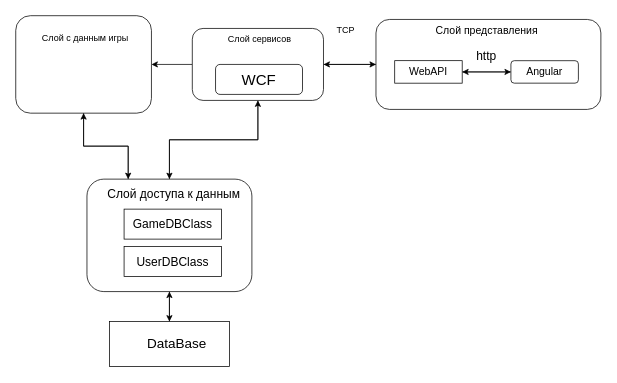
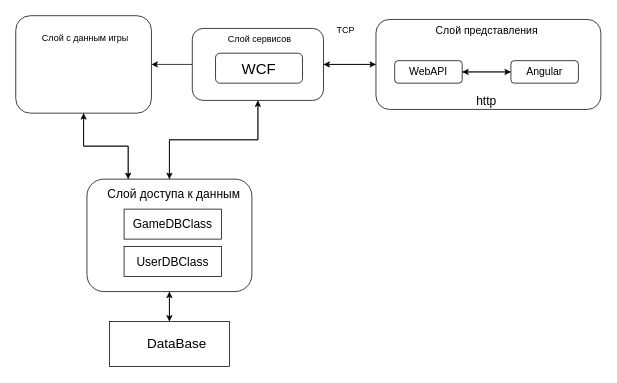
  <mxCell id="0" />
  <mxCell id="1" parent="0" />
  <mxCell id="2" style="edgeStyle=orthogonalEdgeStyle;rounded=0;orthogonalLoop=1;jettySize=auto;html=1;exitX=0;exitY=0.5;exitDx=0;exitDy=0;entryX=1;entryY=0.5;entryDx=0;entryDy=0;" edge="1" parent="1" source="3" target="9"><mxGeometry relative="1" as="geometry" /></mxCell>
  <mxCell id="3" value="" style="rounded=1;whiteSpace=wrap;html=1;" vertex="1" parent="1"><mxGeometry x="501" y="25" width="300" height="120" as="geometry" /></mxCell>
  <mxCell id="4" value="&lt;font style=&quot;font-size: 14px&quot;&gt;Слой представления&lt;/font&gt;" style="text;html=1;strokeColor=none;fillColor=none;align=center;verticalAlign=middle;whiteSpace=wrap;rounded=0;" vertex="1" parent="1"><mxGeometry x="548.5" y="29.5" width="200" height="20" as="geometry" /></mxCell>
- <mxCell id="5" value="&lt;font style=&quot;font-size: 16px&quot;&gt;http&lt;/font&gt;" style="text;html=1;strokeColor=none;fillColor=none;align=center;verticalAlign=middle;whiteSpace=wrap;rounded=0;" vertex="1" parent="1"><mxGeometry x="626" y="63" width="45" height="20" as="geometry" /></mxCell>
+ <mxCell id="5" value="&lt;font style=&quot;font-size: 16px&quot;&gt;http&lt;/font&gt;" style="text;html=1;strokeColor=none;fillColor=none;align=center;verticalAlign=middle;whiteSpace=wrap;rounded=0;" vertex="1" parent="1"><mxGeometry x="626" y="123" width="45" height="20" as="geometry" /></mxCell>
  <mxCell id="6" style="edgeStyle=orthogonalEdgeStyle;rounded=0;orthogonalLoop=1;jettySize=auto;html=1;exitX=1;exitY=0.5;exitDx=0;exitDy=0;entryX=0;entryY=0.5;entryDx=0;entryDy=0;" edge="1" parent="1" source="9" target="3"><mxGeometry relative="1" as="geometry" /></mxCell>
  <mxCell id="7" style="edgeStyle=orthogonalEdgeStyle;rounded=0;orthogonalLoop=1;jettySize=auto;html=1;exitX=0;exitY=0.5;exitDx=0;exitDy=0;entryX=1;entryY=0.5;entryDx=0;entryDy=0;" edge="1" parent="1" source="9" target="24"><mxGeometry relative="1" as="geometry" /></mxCell>
  <mxCell id="8" style="edgeStyle=orthogonalEdgeStyle;rounded=0;orthogonalLoop=1;jettySize=auto;html=1;exitX=0.5;exitY=1;exitDx=0;exitDy=0;" edge="1" parent="1" source="9" target="15"><mxGeometry relative="1" as="geometry" /></mxCell>
  <mxCell id="9" value="" style="rounded=1;whiteSpace=wrap;html=1;" vertex="1" parent="1"><mxGeometry x="256" y="37" width="175" height="96" as="geometry" /></mxCell>
  <mxCell id="10" value="Слой сервисов" style="text;html=1;strokeColor=none;fillColor=none;align=center;verticalAlign=middle;whiteSpace=wrap;rounded=0;" vertex="1" parent="1"><mxGeometry x="281" y="41" width="130" height="20" as="geometry" /></mxCell>
- <mxCell id="11" value="&lt;font style=&quot;font-size: 20px&quot;&gt;WCF&lt;/font&gt;" style="rounded=1;whiteSpace=wrap;html=1;" vertex="1" parent="1"><mxGeometry x="287" y="85" width="116" height="40" as="geometry" /></mxCell>
+ <mxCell id="11" value="&lt;font style=&quot;font-size: 20px&quot;&gt;WCF&lt;/font&gt;" style="rounded=1;whiteSpace=wrap;html=1;" vertex="1" parent="1"><mxGeometry x="287" y="70" width="116" height="40" as="geometry" /></mxCell>
  <mxCell id="12" style="edgeStyle=orthogonalEdgeStyle;rounded=0;orthogonalLoop=1;jettySize=auto;html=1;entryX=0.5;entryY=0;entryDx=0;entryDy=0;" edge="1" parent="1" source="15" target="20"><mxGeometry relative="1" as="geometry" /></mxCell>
  <mxCell id="13" style="edgeStyle=orthogonalEdgeStyle;rounded=0;orthogonalLoop=1;jettySize=auto;html=1;exitX=0.5;exitY=0;exitDx=0;exitDy=0;entryX=0.5;entryY=1;entryDx=0;entryDy=0;" edge="1" parent="1" source="15" target="9"><mxGeometry relative="1" as="geometry" /></mxCell>
  <mxCell id="14" style="edgeStyle=orthogonalEdgeStyle;rounded=0;orthogonalLoop=1;jettySize=auto;html=1;exitX=0.25;exitY=0;exitDx=0;exitDy=0;entryX=0.5;entryY=1;entryDx=0;entryDy=0;" edge="1" parent="1" source="15" target="24"><mxGeometry relative="1" as="geometry" /></mxCell>
  <mxCell id="15" value="" style="rounded=1;whiteSpace=wrap;html=1;" vertex="1" parent="1"><mxGeometry x="115.5" y="238" width="220" height="150" as="geometry" /></mxCell>
  <mxCell id="16" value="&lt;font style=&quot;font-size: 16px&quot;&gt;Слой доступа к данным&lt;/font&gt;" style="text;html=1;strokeColor=none;fillColor=none;align=center;verticalAlign=middle;whiteSpace=wrap;rounded=0;" vertex="1" parent="1"><mxGeometry x="101" y="248" width="261" height="20" as="geometry" /></mxCell>
  <mxCell id="17" value="&lt;font style=&quot;font-size: 16px&quot;&gt;GameDBClass&lt;/font&gt;" style="rounded=0;whiteSpace=wrap;html=1;" vertex="1" parent="1"><mxGeometry x="165" y="278" width="130" height="40" as="geometry" /></mxCell>
  <mxCell id="18" value="&lt;font style=&quot;font-size: 16px&quot;&gt;UserDBClass&lt;/font&gt;" style="rounded=0;whiteSpace=wrap;html=1;" vertex="1" parent="1"><mxGeometry x="165" y="328" width="130" height="40" as="geometry" /></mxCell>
  <mxCell id="19" style="edgeStyle=orthogonalEdgeStyle;rounded=0;orthogonalLoop=1;jettySize=auto;html=1;" edge="1" parent="1" source="20" target="15"><mxGeometry relative="1" as="geometry" /></mxCell>
  <mxCell id="20" value="" style="rounded=0;whiteSpace=wrap;html=1;" vertex="1" parent="1"><mxGeometry x="145.5" y="428" width="160" height="60" as="geometry" /></mxCell>
  <mxCell id="21" value="&lt;font style=&quot;font-size: 18px&quot;&gt;DataBase&lt;/font&gt;" style="text;html=1;strokeColor=none;fillColor=none;align=center;verticalAlign=middle;whiteSpace=wrap;rounded=0;" vertex="1" parent="1"><mxGeometry x="173.5" y="438" width="123" height="40" as="geometry" /></mxCell>
  <mxCell id="22" value="Слой с данным игры" style="text;html=1;strokeColor=none;fillColor=none;align=center;verticalAlign=middle;whiteSpace=wrap;rounded=0;" vertex="1" parent="1"><mxGeometry x="51" y="39.5" width="125" height="20" as="geometry" /></mxCell>
  <mxCell id="23" style="edgeStyle=orthogonalEdgeStyle;rounded=0;orthogonalLoop=1;jettySize=auto;html=1;exitX=0.5;exitY=1;exitDx=0;exitDy=0;entryX=0.25;entryY=0;entryDx=0;entryDy=0;" edge="1" parent="1" source="24" target="15"><mxGeometry relative="1" as="geometry" /></mxCell>
  <mxCell id="24" value="" style="rounded=1;whiteSpace=wrap;html=1;fillColor=none;" vertex="1" parent="1"><mxGeometry x="20.5" y="20" width="181" height="130" as="geometry" /></mxCell>
  <mxCell id="25" style="edgeStyle=orthogonalEdgeStyle;rounded=0;orthogonalLoop=1;jettySize=auto;html=1;exitX=0;exitY=0.5;exitDx=0;exitDy=0;entryX=1;entryY=0.5;entryDx=0;entryDy=0;" edge="1" parent="1" source="26" target="28"><mxGeometry relative="1" as="geometry" /></mxCell>
  <mxCell id="26" value="&lt;font style=&quot;font-size: 14px&quot;&gt;Angular&lt;/font&gt;" style="rounded=1;whiteSpace=wrap;html=1;fillColor=none;" vertex="1" parent="1"><mxGeometry x="681" y="80" width="90" height="30" as="geometry" /></mxCell>
  <mxCell id="27" style="edgeStyle=orthogonalEdgeStyle;rounded=0;orthogonalLoop=1;jettySize=auto;html=1;exitX=1;exitY=0.5;exitDx=0;exitDy=0;" edge="1" parent="1" source="28" target="26"><mxGeometry relative="1" as="geometry" /></mxCell>
- <mxCell id="28" value="&lt;font style=&quot;font-size: 14px&quot;&gt;WebAPI&lt;/font&gt;" style="whiteSpace=wrap;html=1;fillColor=none;rounded=0;" vertex="1" parent="1"><mxGeometry x="526" y="80" width="90" height="30" as="geometry" /></mxCell>
+ <mxCell id="28" value="&lt;font style=&quot;font-size: 14px&quot;&gt;WebAPI&lt;/font&gt;" style="rounded=1;whiteSpace=wrap;html=1;fillColor=none;" vertex="1" parent="1"><mxGeometry x="526" y="80" width="90" height="30" as="geometry" /></mxCell>
  <mxCell id="29" value="TCP" style="text;html=1;strokeColor=none;fillColor=none;align=center;verticalAlign=middle;whiteSpace=wrap;rounded=0;" vertex="1" parent="1"><mxGeometry x="441" y="29.5" width="40" height="20" as="geometry" /></mxCell>
